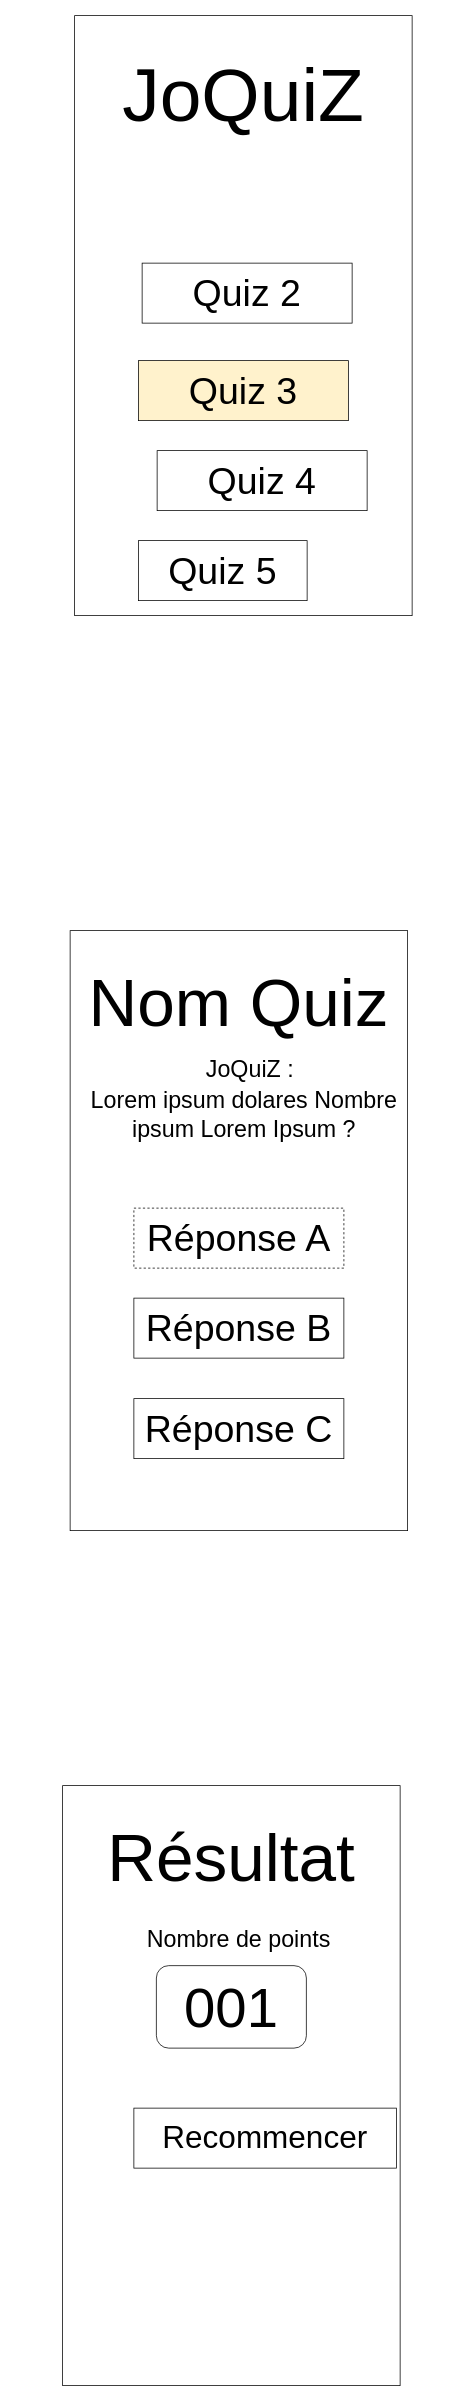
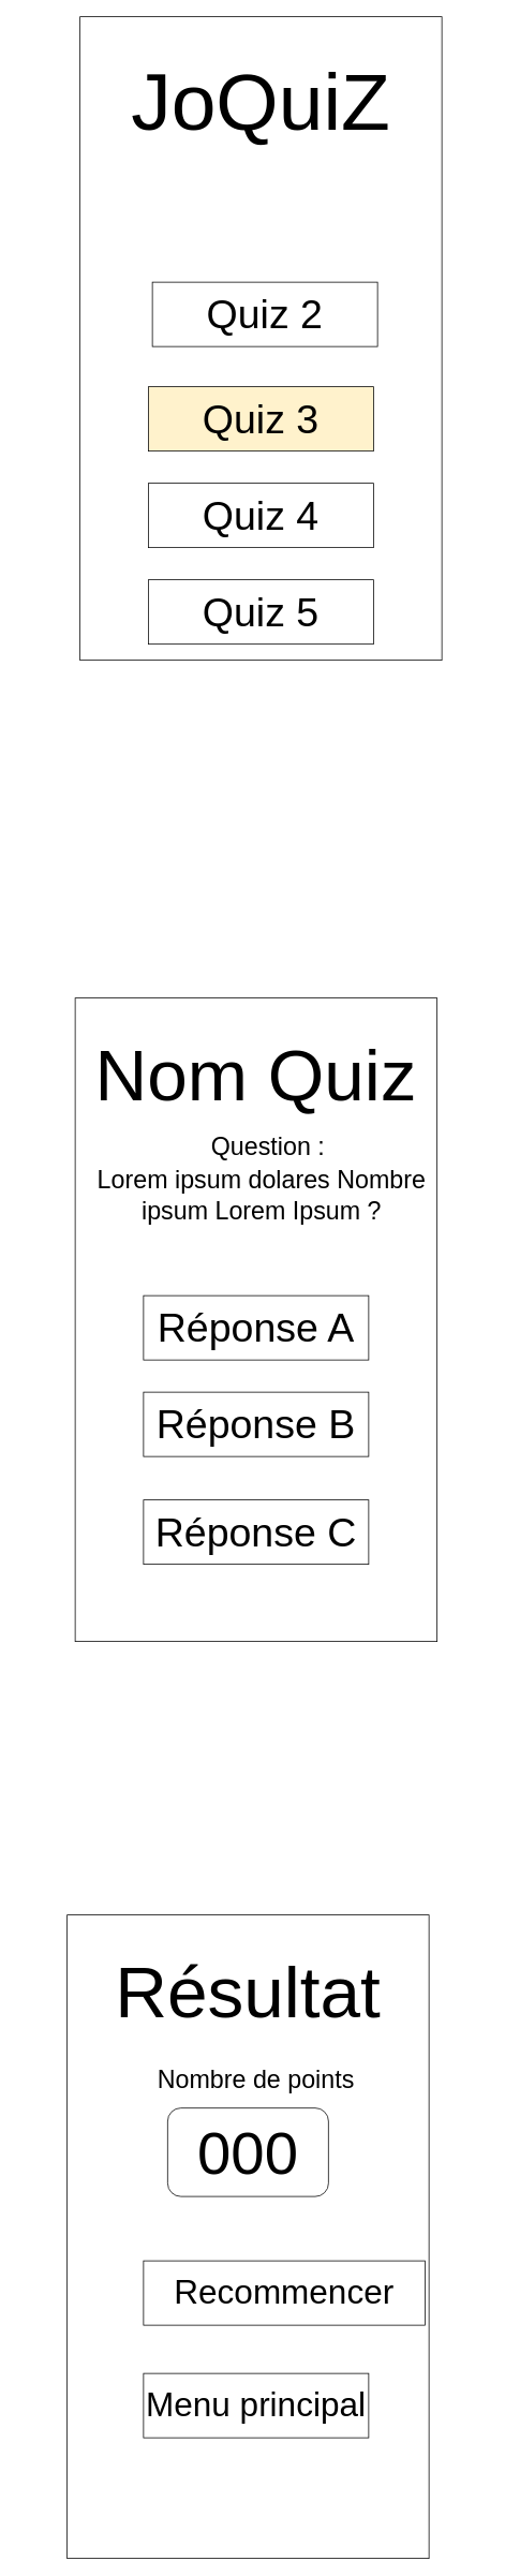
  <mxCell id="0" />
  <mxCell id="1" parent="0" />
  <mxCell id="2" value="" style="rounded=0;whiteSpace=wrap;html=1;" vertex="1" parent="1"><mxGeometry x="99" y="20" width="450" height="800" as="geometry" /></mxCell>
  <mxCell id="3" value="JoQuiZ" style="text;html=1;strokeColor=none;fillColor=none;align=center;verticalAlign=middle;whiteSpace=wrap;rounded=0;fontSize=100;" vertex="1" parent="1"><mxGeometry x="194" y="60" width="260" height="130" as="geometry" /></mxCell>
  <mxCell id="4" value="&lt;font style=&quot;font-size: 50px;&quot;&gt;Quiz 2&lt;/font&gt;" style="rounded=0;whiteSpace=wrap;html=1;" vertex="1" parent="1"><mxGeometry x="189" y="350" width="280" height="80" as="geometry" /></mxCell>
  <mxCell id="5" value="&lt;font style=&quot;font-size: 50px;&quot;&gt;Quiz 3&lt;br&gt;&lt;/font&gt;" style="rounded=0;whiteSpace=wrap;html=1;fillColor=#fff2cc;" vertex="1" parent="1"><mxGeometry x="184" y="480" width="280" height="80" as="geometry" /></mxCell>
- <mxCell id="6" value="&lt;font style=&quot;font-size: 50px;&quot;&gt;Quiz 4&lt;/font&gt;" style="rounded=0;whiteSpace=wrap;html=1;" vertex="1" parent="1"><mxGeometry x="209" y="600" width="280" height="80" as="geometry" /></mxCell>
- <mxCell id="7" value="&lt;font style=&quot;font-size: 50px;&quot;&gt;Quiz 5&lt;br&gt;&lt;/font&gt;" style="rounded=0;whiteSpace=wrap;html=1;" vertex="1" parent="1"><mxGeometry x="184" y="720" width="225" height="80" as="geometry" /></mxCell>
+ <mxCell id="6" value="&lt;font style=&quot;font-size: 50px;&quot;&gt;Quiz 4&lt;/font&gt;" style="rounded=0;whiteSpace=wrap;html=1;" vertex="1" parent="1"><mxGeometry x="184" y="600" width="280" height="80" as="geometry" /></mxCell>
+ <mxCell id="7" value="&lt;font style=&quot;font-size: 50px;&quot;&gt;Quiz 5&lt;br&gt;&lt;/font&gt;" style="rounded=0;whiteSpace=wrap;html=1;" vertex="1" parent="1"><mxGeometry x="184" y="720" width="280" height="80" as="geometry" /></mxCell>
  <mxCell id="8" value="" style="rounded=0;whiteSpace=wrap;html=1;" vertex="1" parent="1"><mxGeometry x="93" y="1240" width="450" height="800" as="geometry" /></mxCell>
  <mxCell id="9" value="Nom Quiz" style="text;html=1;strokeColor=none;fillColor=none;align=center;verticalAlign=middle;whiteSpace=wrap;rounded=0;fontSize=90;" vertex="1" parent="1"><mxGeometry x="30" y="1270" width="576" height="130" as="geometry" /></mxCell>
- <mxCell id="10" value="&lt;font style=&quot;font-size: 50px;&quot;&gt;Réponse A&lt;/font&gt;" style="rounded=0;whiteSpace=wrap;html=1;dashed=1;" vertex="1" parent="1"><mxGeometry x="178" y="1610" width="280" height="80" as="geometry" /></mxCell>
+ <mxCell id="10" value="&lt;font style=&quot;font-size: 50px;&quot;&gt;Réponse A&lt;/font&gt;" style="rounded=0;whiteSpace=wrap;html=1;" vertex="1" parent="1"><mxGeometry x="178" y="1610" width="280" height="80" as="geometry" /></mxCell>
  <mxCell id="11" value="&lt;font style=&quot;font-size: 50px;&quot;&gt;Réponse B&lt;br&gt;&lt;/font&gt;" style="rounded=0;whiteSpace=wrap;html=1;" vertex="1" parent="1"><mxGeometry x="178" y="1730" width="280" height="80" as="geometry" /></mxCell>
  <mxCell id="12" value="&lt;font style=&quot;font-size: 50px;&quot;&gt;Réponse C&lt;/font&gt;" style="rounded=0;whiteSpace=wrap;html=1;" vertex="1" parent="1"><mxGeometry x="178" y="1864" width="280" height="80" as="geometry" /></mxCell>
- <mxCell id="13" value="&lt;font style=&quot;font-size: 31px;&quot;&gt;JoQuiZ :&lt;/font&gt;" style="text;html=1;strokeColor=none;fillColor=none;align=center;verticalAlign=middle;whiteSpace=wrap;rounded=0;" vertex="1" parent="1"><mxGeometry x="218" y="1410" width="230" height="30" as="geometry" /></mxCell>
+ <mxCell id="13" value="&lt;font style=&quot;font-size: 31px;&quot;&gt;Question :&lt;/font&gt;" style="text;html=1;strokeColor=none;fillColor=none;align=center;verticalAlign=middle;whiteSpace=wrap;rounded=0;" vertex="1" parent="1"><mxGeometry x="218" y="1410" width="230" height="30" as="geometry" /></mxCell>
  <mxCell id="14" value="&lt;font style=&quot;font-size: 31px;&quot;&gt;Lorem ipsum dolares Nombre ipsum Lorem Ipsum ?&lt;/font&gt;" style="text;html=1;strokeColor=none;fillColor=none;align=center;verticalAlign=middle;whiteSpace=wrap;rounded=0;" vertex="1" parent="1"><mxGeometry x="107" y="1470" width="436" height="30" as="geometry" /></mxCell>
  <mxCell id="15" value="" style="rounded=0;whiteSpace=wrap;html=1;" vertex="1" parent="1"><mxGeometry x="83" y="2380" width="450" height="800" as="geometry" /></mxCell>
  <mxCell id="16" value="Résultat" style="text;html=1;strokeColor=none;fillColor=none;align=center;verticalAlign=middle;whiteSpace=wrap;rounded=0;fontSize=90;" vertex="1" parent="1"><mxGeometry x="20" y="2410" width="576" height="130" as="geometry" /></mxCell>
  <mxCell id="17" value="&lt;font style=&quot;font-size: 42px;&quot;&gt;Recommencer&lt;/font&gt;" style="rounded=0;whiteSpace=wrap;html=1;" vertex="1" parent="1"><mxGeometry x="178" y="2810" width="350" height="80" as="geometry" /></mxCell>
+ <mxCell id="18" value="&lt;font style=&quot;&quot;&gt;&lt;font style=&quot;font-size: 42px;&quot;&gt;Menu principal&lt;/font&gt;&lt;br&gt;&lt;/font&gt;" style="rounded=0;whiteSpace=wrap;html=1;" vertex="1" parent="1"><mxGeometry x="178" y="2950" width="280" height="80" as="geometry" /></mxCell>
  <mxCell id="19" value="&lt;font style=&quot;font-size: 31px;&quot;&gt;Nombre de points&lt;/font&gt;" style="text;html=1;strokeColor=none;fillColor=none;align=center;verticalAlign=middle;whiteSpace=wrap;rounded=0;" vertex="1" parent="1"><mxGeometry x="167" y="2570" width="302" height="30" as="geometry" /></mxCell>
- <mxCell id="20" value="&lt;font style=&quot;font-size: 75px;&quot;&gt;001&lt;br&gt;&lt;/font&gt;" style="rounded=1;whiteSpace=wrap;html=1;" vertex="1" parent="1"><mxGeometry x="208" y="2620" width="200" height="110" as="geometry" /></mxCell>
+ <mxCell id="20" value="&lt;font style=&quot;font-size: 75px;&quot;&gt;000&lt;br&gt;&lt;/font&gt;" style="rounded=1;whiteSpace=wrap;html=1;" vertex="1" parent="1"><mxGeometry x="208" y="2620" width="200" height="110" as="geometry" /></mxCell>
